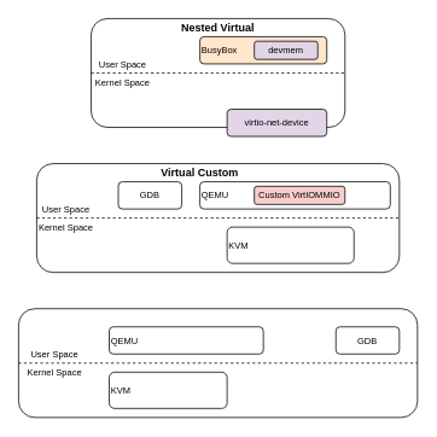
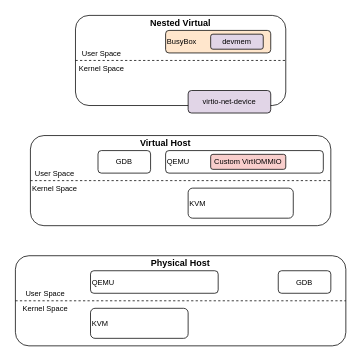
  <mxCell id="0" />
  <mxCell id="1" parent="0" />
  <mxCell id="2" value="" style="group" vertex="1" connectable="0" parent="1"><mxGeometry x="20" y="340" width="440" height="120" as="geometry" /></mxCell>
  <mxCell id="3" value="&lt;div&gt;&lt;br&gt;&lt;/div&gt;&lt;div&gt;&lt;br&gt;&lt;/div&gt;&lt;div&gt;&lt;br&gt;&lt;/div&gt;&lt;div align=&quot;left&quot;&gt;&lt;br&gt;&lt;/div&gt;&lt;div align=&quot;left&quot;&gt;&lt;br&gt;&lt;/div&gt;&lt;div&gt;&lt;br&gt;&lt;/div&gt;&lt;div&gt;&lt;br&gt;&lt;/div&gt;&lt;div&gt;&lt;br&gt;&lt;/div&gt;" style="rounded=1;whiteSpace=wrap;html=1;" vertex="1" parent="2"><mxGeometry width="440" height="120" as="geometry" /></mxCell>
  <mxCell id="4" value="" style="endArrow=none;dashed=1;html=1;rounded=0;entryX=1;entryY=0.5;entryDx=0;entryDy=0;exitX=0;exitY=0.5;exitDx=0;exitDy=0;" edge="1" parent="2" source="3" target="3"><mxGeometry width="50" height="50" relative="1" as="geometry"><mxPoint x="240" y="-80" as="sourcePoint" /><mxPoint x="290" y="-130" as="targetPoint" /></mxGeometry></mxCell>
+ <mxCell id="5" value="Physical Host" style="text;html=1;strokeColor=none;fillColor=none;align=center;verticalAlign=middle;whiteSpace=wrap;rounded=0;fontStyle=1" vertex="1" parent="2"><mxGeometry width="440" height="20" as="geometry" /></mxCell>
  <mxCell id="6" value="&lt;font style=&quot;font-size: 10px;&quot;&gt;User Space&lt;/font&gt;" style="text;html=1;strokeColor=none;fillColor=none;align=center;verticalAlign=middle;whiteSpace=wrap;rounded=0;" vertex="1" parent="2"><mxGeometry y="40" width="80" height="20" as="geometry" /></mxCell>
  <mxCell id="7" value="&lt;font style=&quot;font-size: 10px;&quot;&gt;Kernel Space&lt;/font&gt;" style="text;html=1;strokeColor=none;fillColor=none;align=center;verticalAlign=middle;whiteSpace=wrap;rounded=0;" vertex="1" parent="2"><mxGeometry y="60" width="80" height="20" as="geometry" /></mxCell>
  <mxCell id="8" value="&lt;div align=&quot;left&quot;&gt;KVM&lt;/div&gt;" style="rounded=1;whiteSpace=wrap;html=1;fontSize=10;align=left;" vertex="1" parent="2"><mxGeometry x="100" y="70" width="130" height="40" as="geometry" /></mxCell>
  <mxCell id="9" value="&lt;div align=&quot;left&quot;&gt;QEMU&lt;/div&gt;" style="rounded=1;whiteSpace=wrap;html=1;fontSize=10;align=left;" vertex="1" parent="2"><mxGeometry x="100" y="20" width="170" height="30" as="geometry" /></mxCell>
  <mxCell id="10" value="GDB" style="rounded=1;whiteSpace=wrap;html=1;fontSize=10;" vertex="1" parent="2"><mxGeometry x="350" y="20" width="70" height="30" as="geometry" /></mxCell>
  <mxCell id="11" value="" style="group" vertex="1" connectable="0" parent="1"><mxGeometry x="40" y="180" width="400" height="120" as="geometry" /></mxCell>
  <mxCell id="12" value="&lt;div&gt;&lt;br&gt;&lt;/div&gt;&lt;div&gt;&lt;br&gt;&lt;/div&gt;&lt;div&gt;&lt;br&gt;&lt;/div&gt;&lt;div align=&quot;left&quot;&gt;&lt;br&gt;&lt;/div&gt;&lt;div align=&quot;left&quot;&gt;&lt;br&gt;&lt;/div&gt;&lt;div&gt;&lt;br&gt;&lt;/div&gt;&lt;div&gt;&lt;br&gt;&lt;/div&gt;&lt;div&gt;&lt;br&gt;&lt;/div&gt;" style="rounded=1;whiteSpace=wrap;html=1;" vertex="1" parent="11"><mxGeometry width="400" height="120" as="geometry" /></mxCell>
  <mxCell id="13" value="" style="endArrow=none;dashed=1;html=1;rounded=0;entryX=1;entryY=0.5;entryDx=0;entryDy=0;exitX=0;exitY=0.5;exitDx=0;exitDy=0;" edge="1" parent="11" source="12" target="12"><mxGeometry width="50" height="50" relative="1" as="geometry"><mxPoint x="196.364" y="-80" as="sourcePoint" /><mxPoint x="237.273" y="-130" as="targetPoint" /></mxGeometry></mxCell>
- <mxCell id="14" value="Virtual Custom" style="text;html=1;strokeColor=none;fillColor=none;align=center;verticalAlign=middle;whiteSpace=wrap;rounded=0;fontStyle=1" vertex="1" parent="11"><mxGeometry width="360" height="20" as="geometry" /></mxCell>
+ <mxCell id="14" value="Virtual Host" style="text;html=1;strokeColor=none;fillColor=none;align=center;verticalAlign=middle;whiteSpace=wrap;rounded=0;fontStyle=1" vertex="1" parent="11"><mxGeometry width="360" height="20" as="geometry" /></mxCell>
  <mxCell id="15" value="&lt;font style=&quot;font-size: 10px;&quot;&gt;User Space&lt;/font&gt;" style="text;html=1;strokeColor=none;fillColor=none;align=center;verticalAlign=middle;whiteSpace=wrap;rounded=0;" vertex="1" parent="11"><mxGeometry y="40" width="65.455" height="20" as="geometry" /></mxCell>
  <mxCell id="16" value="&lt;font style=&quot;font-size: 10px;&quot;&gt;Kernel Space&lt;/font&gt;" style="text;html=1;strokeColor=none;fillColor=none;align=center;verticalAlign=middle;whiteSpace=wrap;rounded=0;" vertex="1" parent="11"><mxGeometry y="60" width="65.455" height="20" as="geometry" /></mxCell>
  <mxCell id="17" value="&lt;div align=&quot;left&quot;&gt;KVM&lt;/div&gt;" style="rounded=1;whiteSpace=wrap;html=1;fontSize=10;align=left;" vertex="1" parent="11"><mxGeometry x="210" y="70" width="140" height="40" as="geometry" /></mxCell>
  <mxCell id="18" value="&lt;div align=&quot;left&quot;&gt;QEMU&lt;/div&gt;" style="rounded=1;whiteSpace=wrap;html=1;fontSize=10;align=left;" vertex="1" parent="11"><mxGeometry x="180" y="20" width="210" height="30" as="geometry" /></mxCell>
  <mxCell id="19" value="Custom VirtIOMMIO" style="rounded=1;whiteSpace=wrap;html=1;fontSize=10;fillColor=#f8cecc;" vertex="1" parent="11"><mxGeometry x="240" y="25" width="100" height="20" as="geometry" /></mxCell>
  <mxCell id="20" value="GDB" style="rounded=1;whiteSpace=wrap;html=1;fontSize=10;" vertex="1" parent="11"><mxGeometry x="90" y="20" width="70" height="30" as="geometry" /></mxCell>
  <mxCell id="21" value="" style="group" vertex="1" connectable="0" parent="1"><mxGeometry x="100" y="20" width="280" height="140" as="geometry" /></mxCell>
  <mxCell id="22" value="&lt;div&gt;&lt;br&gt;&lt;/div&gt;&lt;div&gt;&lt;br&gt;&lt;/div&gt;&lt;div&gt;&lt;br&gt;&lt;/div&gt;&lt;div align=&quot;left&quot;&gt;&lt;br&gt;&lt;/div&gt;&lt;div align=&quot;left&quot;&gt;&lt;br&gt;&lt;/div&gt;&lt;div&gt;&lt;br&gt;&lt;/div&gt;&lt;div&gt;&lt;br&gt;&lt;/div&gt;&lt;div&gt;&lt;br&gt;&lt;/div&gt;" style="rounded=1;whiteSpace=wrap;html=1;" vertex="1" parent="21"><mxGeometry width="280" height="120" as="geometry" /></mxCell>
  <mxCell id="23" value="" style="endArrow=none;dashed=1;html=1;rounded=0;entryX=1;entryY=0.5;entryDx=0;entryDy=0;exitX=0;exitY=0.5;exitDx=0;exitDy=0;" edge="1" parent="21" source="22" target="22"><mxGeometry width="50" height="50" relative="1" as="geometry"><mxPoint x="152.727" y="-80" as="sourcePoint" /><mxPoint x="184.545" y="-130" as="targetPoint" /></mxGeometry></mxCell>
  <mxCell id="24" value="Nested Virtual" style="text;html=1;strokeColor=none;fillColor=none;align=center;verticalAlign=middle;whiteSpace=wrap;rounded=0;fontStyle=1" vertex="1" parent="21"><mxGeometry width="280" height="20" as="geometry" /></mxCell>
  <mxCell id="25" value="&lt;font style=&quot;font-size: 10px;&quot;&gt;User Space&lt;/font&gt;" style="text;html=1;strokeColor=none;fillColor=none;align=center;verticalAlign=middle;whiteSpace=wrap;rounded=0;" vertex="1" parent="21"><mxGeometry y="40" width="70" height="20" as="geometry" /></mxCell>
  <mxCell id="26" value="&lt;font style=&quot;font-size: 10px;&quot;&gt;Kernel Space&lt;/font&gt;" style="text;html=1;strokeColor=none;fillColor=none;align=center;verticalAlign=middle;whiteSpace=wrap;rounded=0;" vertex="1" parent="21"><mxGeometry y="60" width="70" height="20" as="geometry" /></mxCell>
  <mxCell id="27" value="BusyBox" style="rounded=1;whiteSpace=wrap;html=1;fontSize=10;align=left;fillColor=#ffe6cc;" vertex="1" parent="21"><mxGeometry x="120" y="20" width="140" height="30" as="geometry" /></mxCell>
  <mxCell id="28" value="devmem" style="rounded=1;whiteSpace=wrap;html=1;fontSize=10;fillColor=#e1d5e7;" vertex="1" parent="21"><mxGeometry x="180" y="25" width="70" height="20" as="geometry" /></mxCell>
  <mxCell id="29" value="virtio-net-device" style="rounded=1;whiteSpace=wrap;html=1;fontSize=10;fillColor=#e1d5e7;" vertex="1" parent="21"><mxGeometry x="150" y="100" width="110" height="30" as="geometry" /></mxCell>
